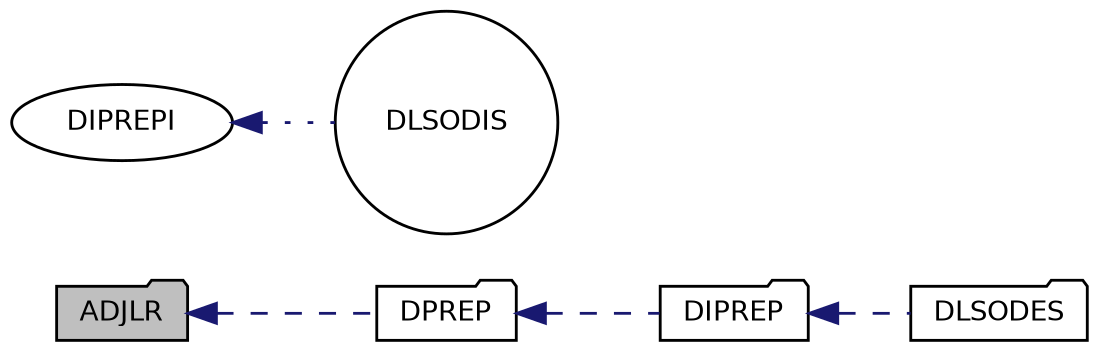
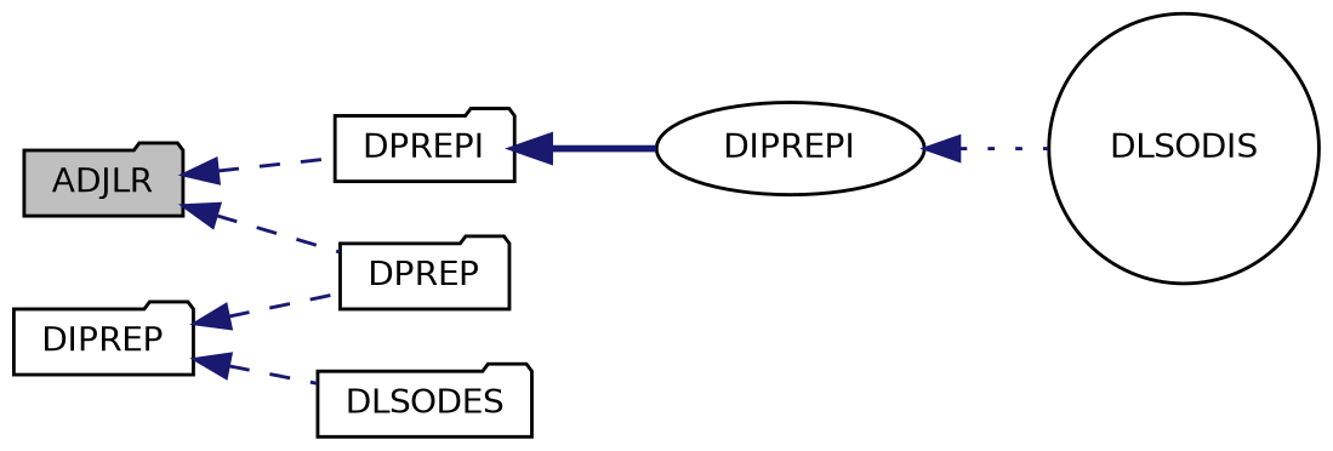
  digraph {
    rankdir=LR
    node [color=black fillcolor=white fontname=Helvetica fontsize=10 shape=folder style=filled]
    edge [color=midnightblue dir=back fontname=Helvetica fontsize=10 labelfontname=Helvetica labelfontsize=10 style=dashed]
    n1 [fillcolor=grey75 fontcolor=black height=0.2 label=ADJLR width=0.4]
    n2 [height=0.2 label=DPREP width=0.4]
+   n3 [height=0.2 label=DPREPI width=0.4]
    n4 [height=0.2 label=DIPREP width=0.4]
    n5 [height=0.2 label=DIPREPI shape=ellipse width=0.4]
    n6 [height=0.2 label=DLSODES width=0.4]
    n7 [height=0.2 label=DLSODIS shape=circle width=0.4]
    n1 -> n2
-   n2 -> n4
+   n1 -> n3
+   n4 -> n2
+   n3 -> n5 [style=bold]
    n4 -> n6
    n5 -> n7 [style=dotted]
  }
